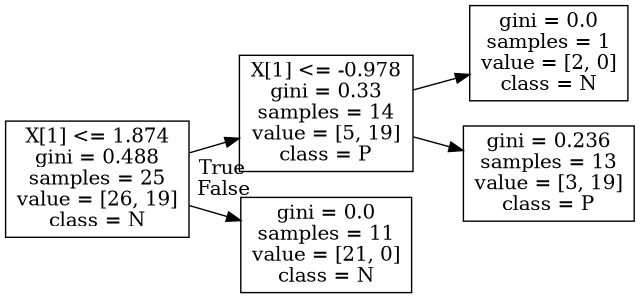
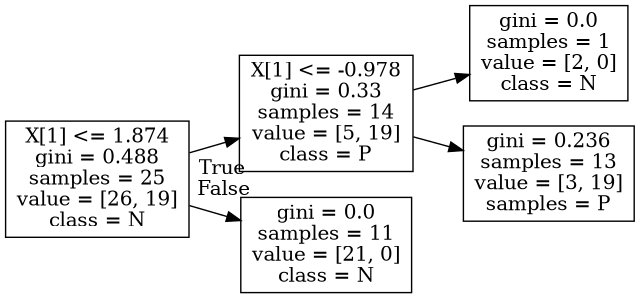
  digraph {
    rankdir=LR
    node [shape=box]
    n1 [label="X[1] <= 1.874\ngini = 0.488\nsamples = 25\nvalue = [26, 19]\nclass = N"]
    n2 [label="X[1] <= -0.978\ngini = 0.33\nsamples = 14\nvalue = [5, 19]\nclass = P"]
    n3 [label="gini = 0.0\nsamples = 11\nvalue = [21, 0]\nclass = N"]
    n4 [label="gini = 0.0\nsamples = 1\nvalue = [2, 0]\nclass = N"]
-   n5 [label="gini = 0.236\nsamples = 13\nvalue = [3, 19]\nclass = P"]
+   n5 [label="gini = 0.236\nsamples = 13\nvalue = [3, 19]\nsamples = P"]
    n1 -> n2 [headlabel=True labelangle=45 labeldistance=2.5]
    n1 -> n3 [headlabel=False labelangle=-45 labeldistance=2.5]
    n2 -> n4
    n2 -> n5
  }
